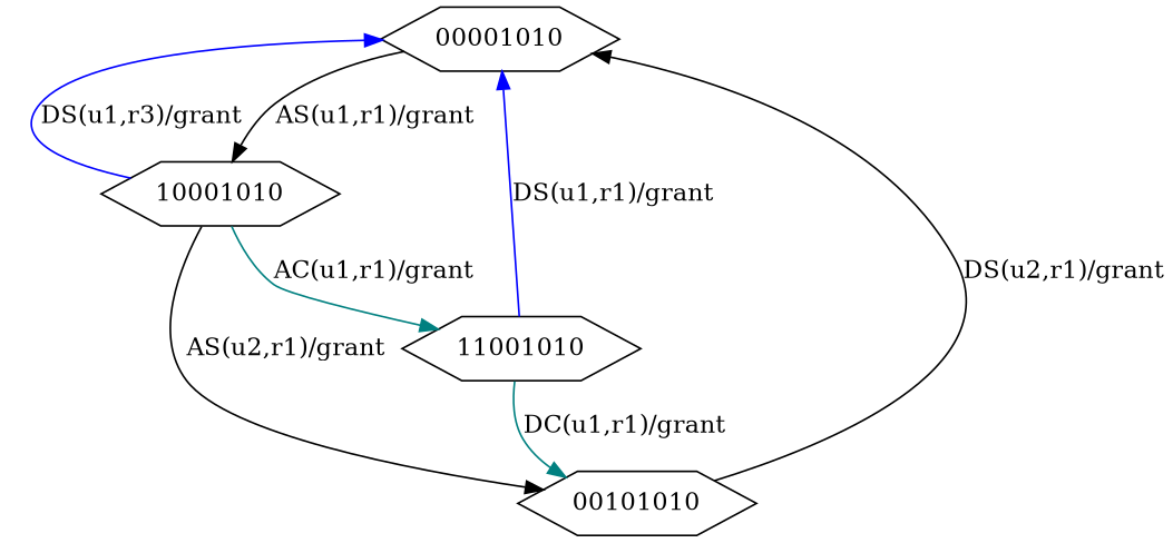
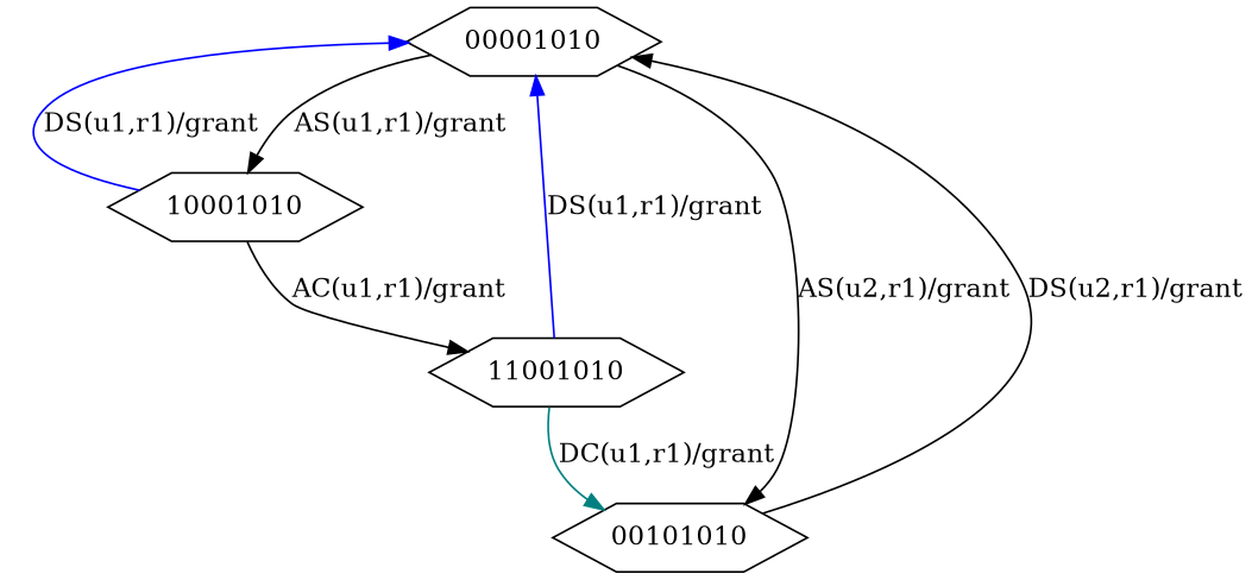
  digraph {
    node [shape=hexagon]
    edge [color=black]
    00001010
    10001010
    00101010
    11001010
    00001010 -> 10001010 [label="AS(u1,r1)/grant"]
-   10001010 -> 00101010 [label="AS(u2,r1)/grant"]
-   10001010 -> 00001010 [color=blue label="DS(u1,r3)/grant"]
-   10001010 -> 11001010 [color=teal label="AC(u1,r1)/grant"]
+   00001010 -> 00101010 [label="AS(u2,r1)/grant"]
+   10001010 -> 00001010 [color=blue label="DS(u1,r1)/grant"]
+   10001010 -> 11001010 [label="AC(u1,r1)/grant"]
    00101010 -> 00001010 [label="DS(u2,r1)/grant"]
    11001010 -> 00001010 [color=blue label="DS(u1,r1)/grant"]
    11001010 -> 00101010 [color=teal label="DC(u1,r1)/grant"]
  }
